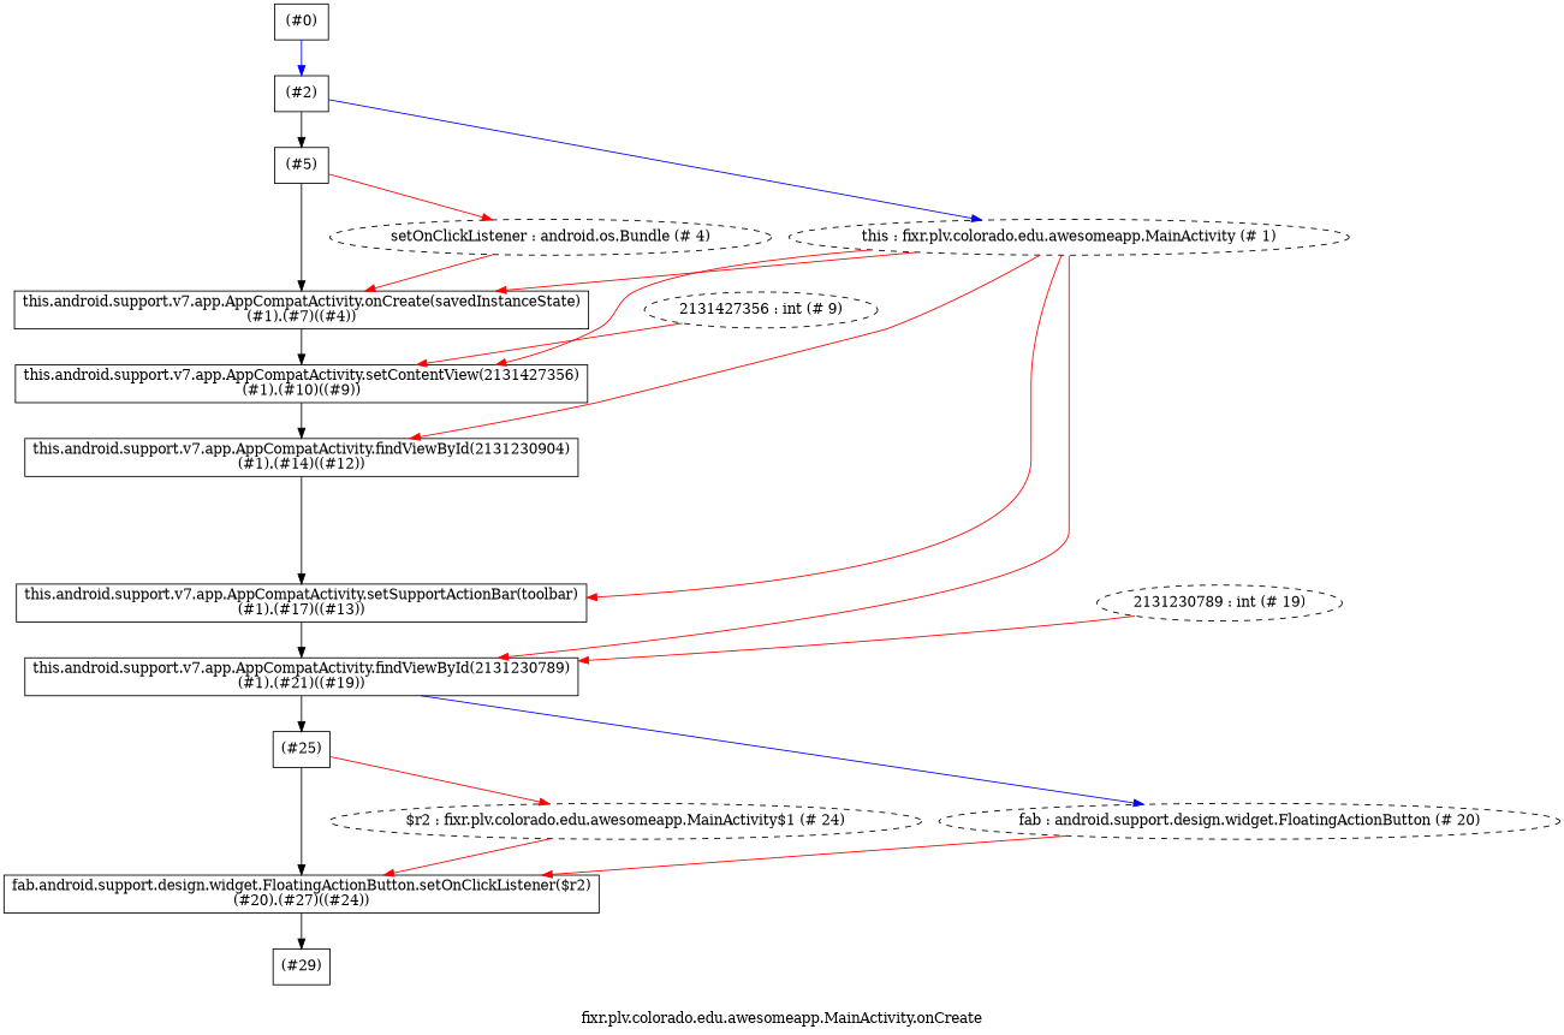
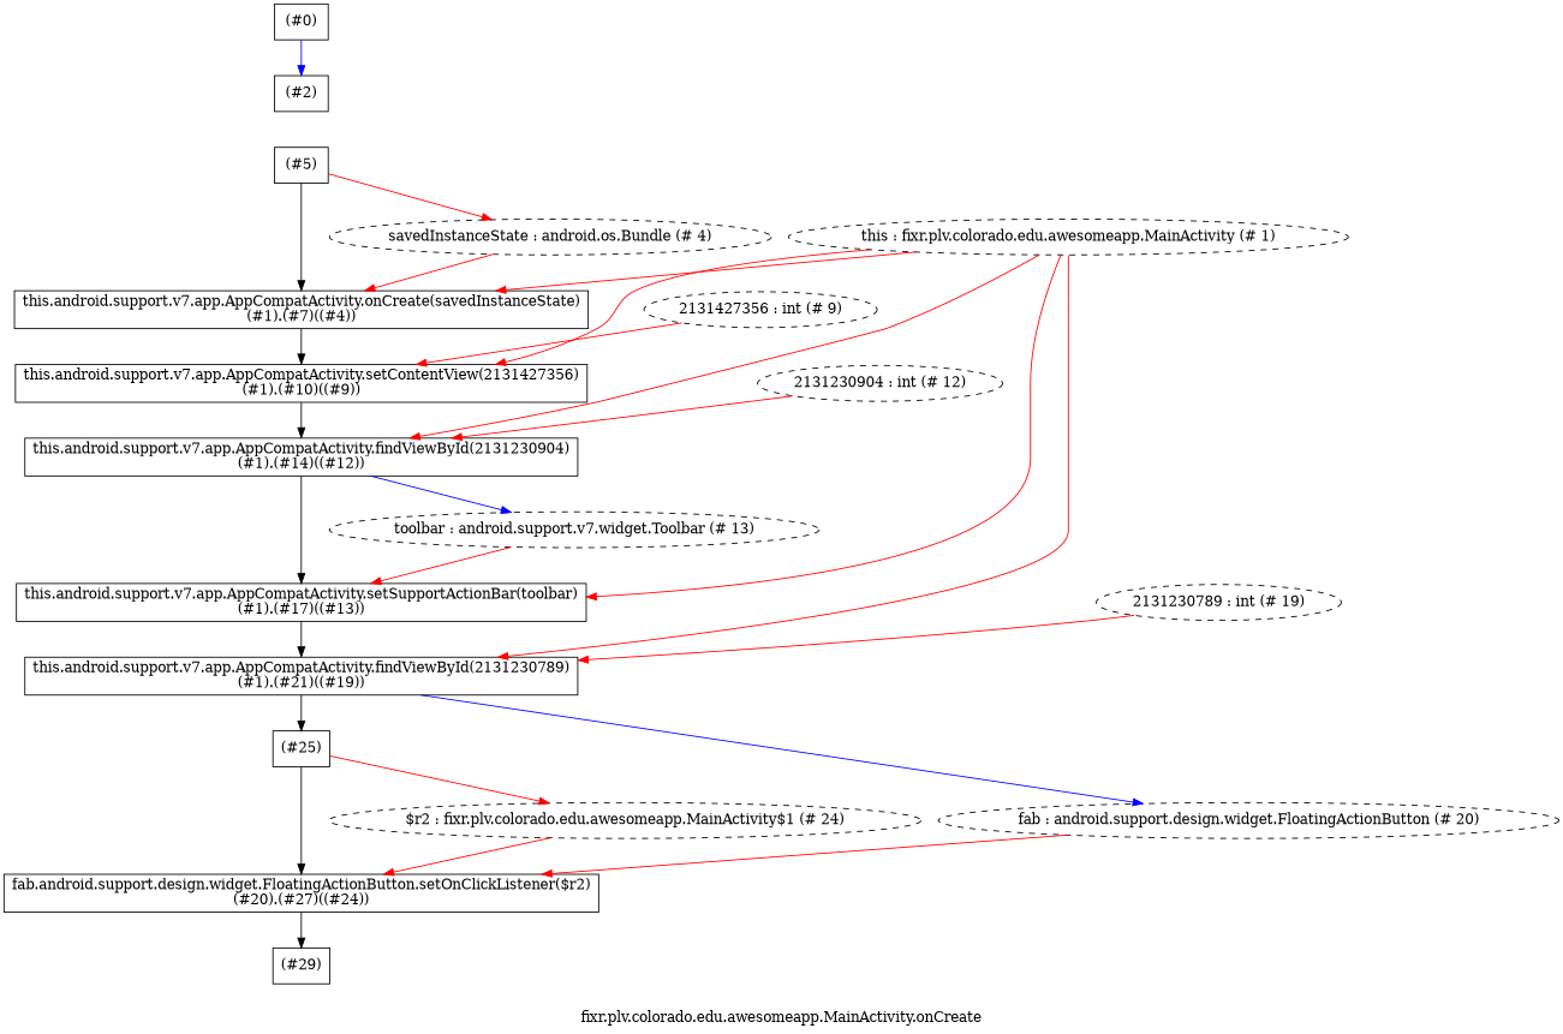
  digraph {
    label="fixr.plv.colorado.edu.awesomeapp.MainActivity.onCreate"
    node [group=0 shape=box]
    edge [Damping=0.7 color=red]
    n1 [label="(#0)"]
    n2 [label="(#2)"]
    n3 [label="(#5)"]
    n4 [group=1 label="this : fixr.plv.colorado.edu.awesomeapp.MainActivity (# 1)" shape=ellipse style=dashed]
    n5 [label="this.android.support.v7.app.AppCompatActivity.onCreate(savedInstanceState)\n(#1).(#7)((#4))"]
    n6 [label="this.android.support.v7.app.AppCompatActivity.setContentView(2131427356)\n(#1).(#10)((#9))"]
    n7 [label="this.android.support.v7.app.AppCompatActivity.findViewById(2131230904)\n(#1).(#14)((#12))"]
    n8 [label="this.android.support.v7.app.AppCompatActivity.setSupportActionBar(toolbar)\n(#1).(#17)((#13))"]
+   n9 [group=1 label="toolbar : android.support.v7.widget.Toolbar (# 13)" shape=ellipse style=dashed]
    n10 [label="this.android.support.v7.app.AppCompatActivity.findViewById(2131230789)\n(#1).(#21)((#19))"]
    n11 [label="(#25)"]
    n12 [group=1 label="fab : android.support.design.widget.FloatingActionButton (# 20)" shape=ellipse style=dashed]
    n13 [label="(#29)"]
    n14 [label="fab.android.support.design.widget.FloatingActionButton.setOnClickListener($r2)\n(#20).(#27)((#24))"]
    n15 [group=1 label="$r2 : fixr.plv.colorado.edu.awesomeapp.MainActivity$1 (# 24)" shape=ellipse style=dashed]
-   n16 [group=1 label="setOnClickListener : android.os.Bundle (# 4)" shape=ellipse style=dashed]
+   n16 [group=1 label="savedInstanceState : android.os.Bundle (# 4)" shape=ellipse style=dashed]
    n17 [group=1 label="2131230789 : int (# 19)" shape=ellipse style=dashed]
    n18 [group=1 label="2131427356 : int (# 9)" shape=ellipse style=dashed]
+   n19 [group=1 label="2131230904 : int (# 12)" shape=ellipse style=dashed]
    n1 -> n2 [color=blue]
-   n2 -> n3 [color=black]
-   n2 -> n4 [color=blue Damping=""]
    n3 -> n5 [color=black]
    n3 -> n16 [Damping=""]
    n4 -> n5
    n4 -> n6
    n4 -> n7
    n4 -> n8
    n4 -> n10
    n5 -> n6 [color=black]
    n6 -> n7 [color=black]
    n7 -> n8 [color=black]
+   n7 -> n9 [color=blue Damping=""]
    n8 -> n10 [color=black]
+   n9 -> n8
    n10 -> n11 [color=black]
    n10 -> n12 [color=blue Damping=""]
    n11 -> n14 [color=black]
    n11 -> n15 [Damping=""]
    n12 -> n14
    n14 -> n13 [color=black]
    n15 -> n14
    n16 -> n5
    n17 -> n10
    n18 -> n6
+   n19 -> n7
  }
